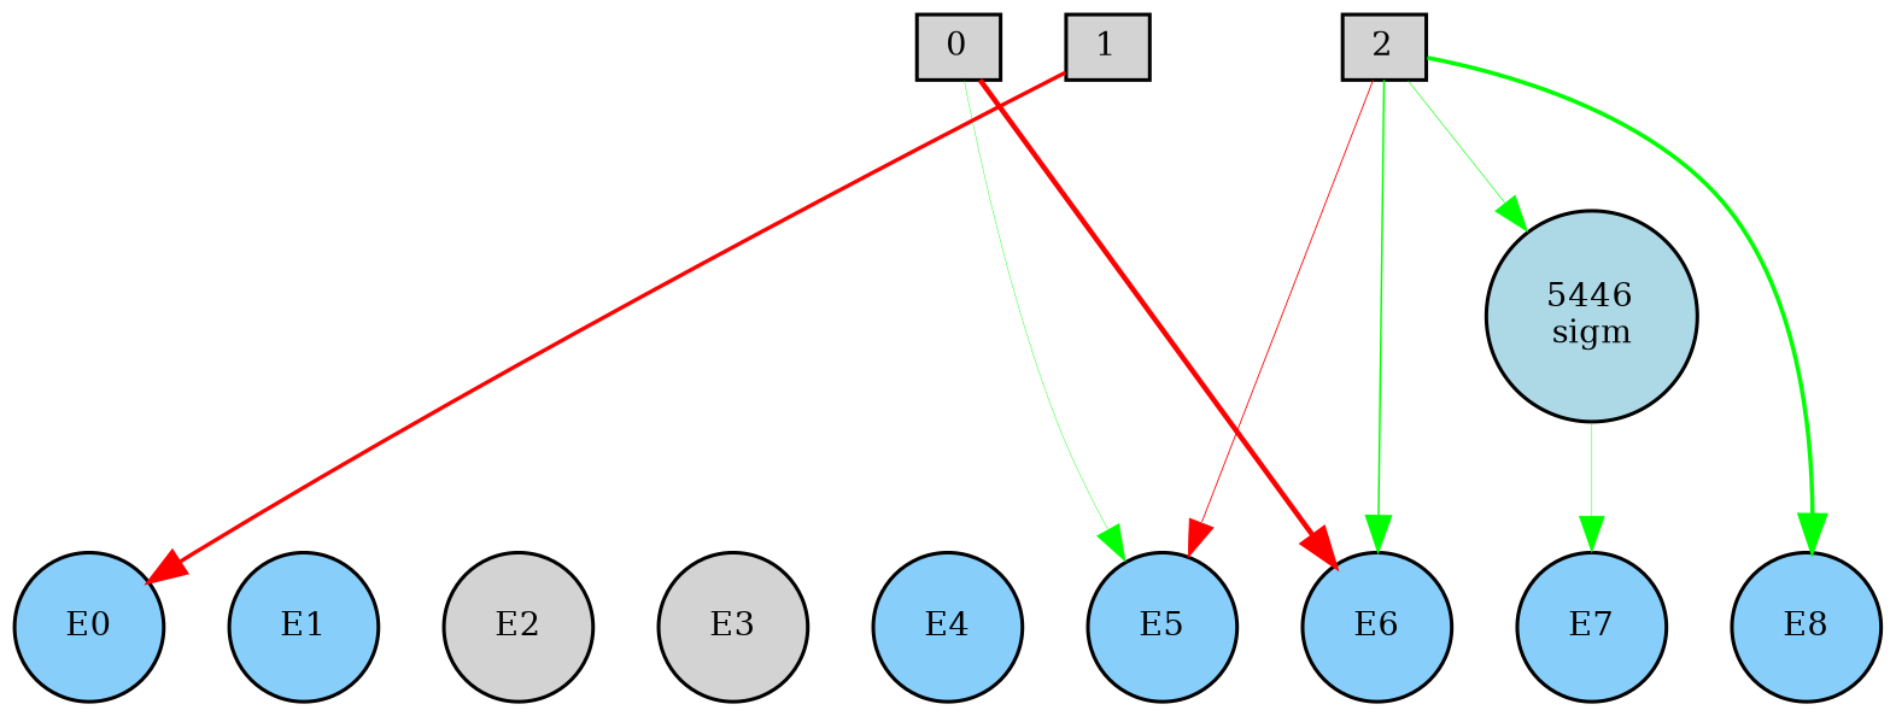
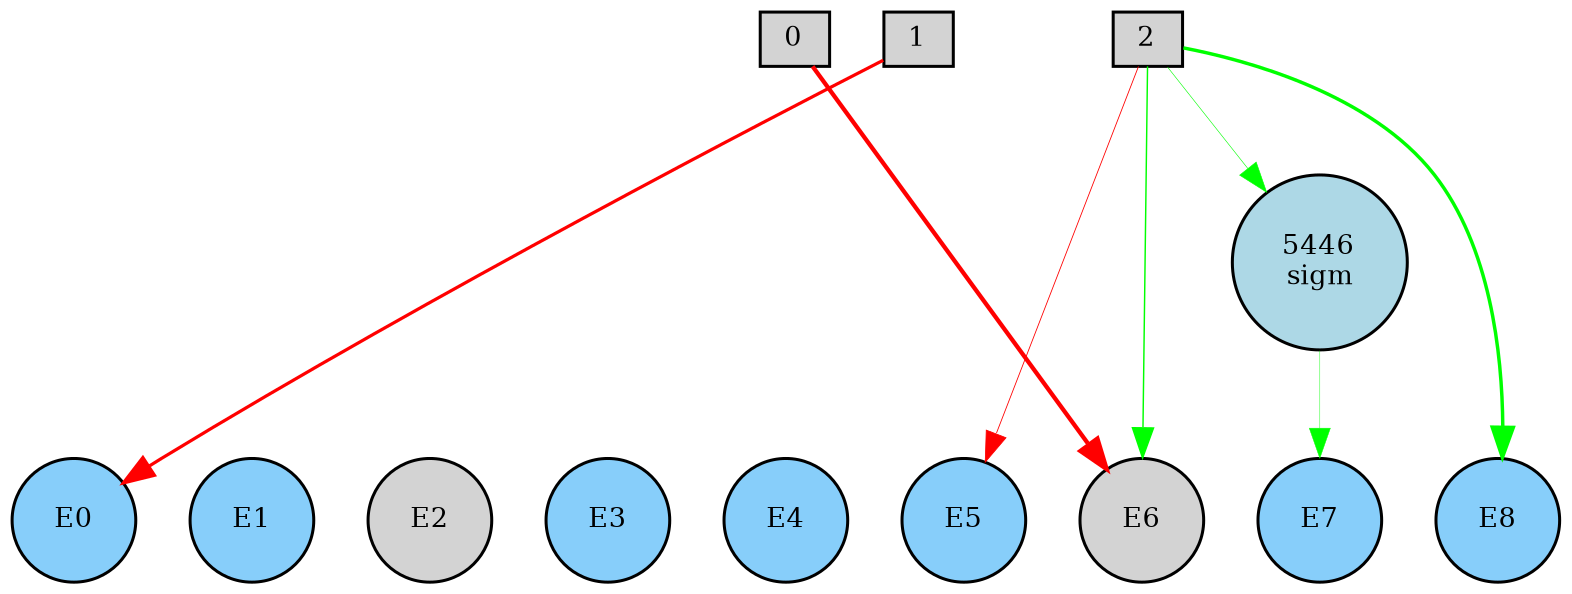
  digraph {
    node [fillcolor=lightskyblue fontsize=9 shape=circle style=filled]
    edge [style=invis]
    0 [fillcolor=lightgray height=0.2 shape=box width=0.2]
    1 [fillcolor=lightgray height=0.2 shape=box width=0.2]
    2 [fillcolor=lightgray height=0.2 shape=box width=0.2]
    E0 [height=0.2 width=0.2]
    E1 [height=0.2 width=0.2]
    E2 [fillcolor=lightgray height=0.2 width=0.2]
-   E3 [fillcolor=lightgray height=0.2 width=0.2]
+   E3 [height=0.2 width=0.2]
    E4 [height=0.2 width=0.2]
    E5 [height=0.2 width=0.2]
-   E6 [height=0.2 width=0.2]
+   E6 [fillcolor=lightgray height=0.2 width=0.2]
    E7 [height=0.2 width=0.2]
    E8 [height=0.2 width=0.2]
    n13 [fillcolor=lightblue height=0.2 label="5446\nsigm" width=0.2]
    subgraph sub_1 {
      rank=source
      0
      1
      2
    }
    subgraph sub_2 {
      rank=sink
      E0
      E1
      E2
      E3
      E4
      E5
      E6
      E7
      E8
    }
    0 -> 1
-   0 -> E5 [color=green penwidth=0.1278160893006029 style=solid]
    0 -> E6 [color=red penwidth=1.425276445215017 style=solid]
    1 -> 2
    1 -> E0 [color=red penwidth=1.0712629941344591 style=solid]
    2 -> E5 [color=red penwidth=0.2799298205967502 style=solid]
    2 -> E6 [color=green penwidth=0.4809416065754395 style=solid]
    2 -> E8 [color=green penwidth=1.150006054788471 style=solid]
    2 -> n13 [color=green penwidth=0.19561826660224058 style=solid]
    E0 -> E1
    E1 -> E2
    E2 -> E3
    E3 -> E4
    E4 -> E5
    E5 -> E6
    E6 -> E7
    E7 -> E8
    n13 -> E7 [color=green penwidth=0.1387613477176832 style=solid]
  }
